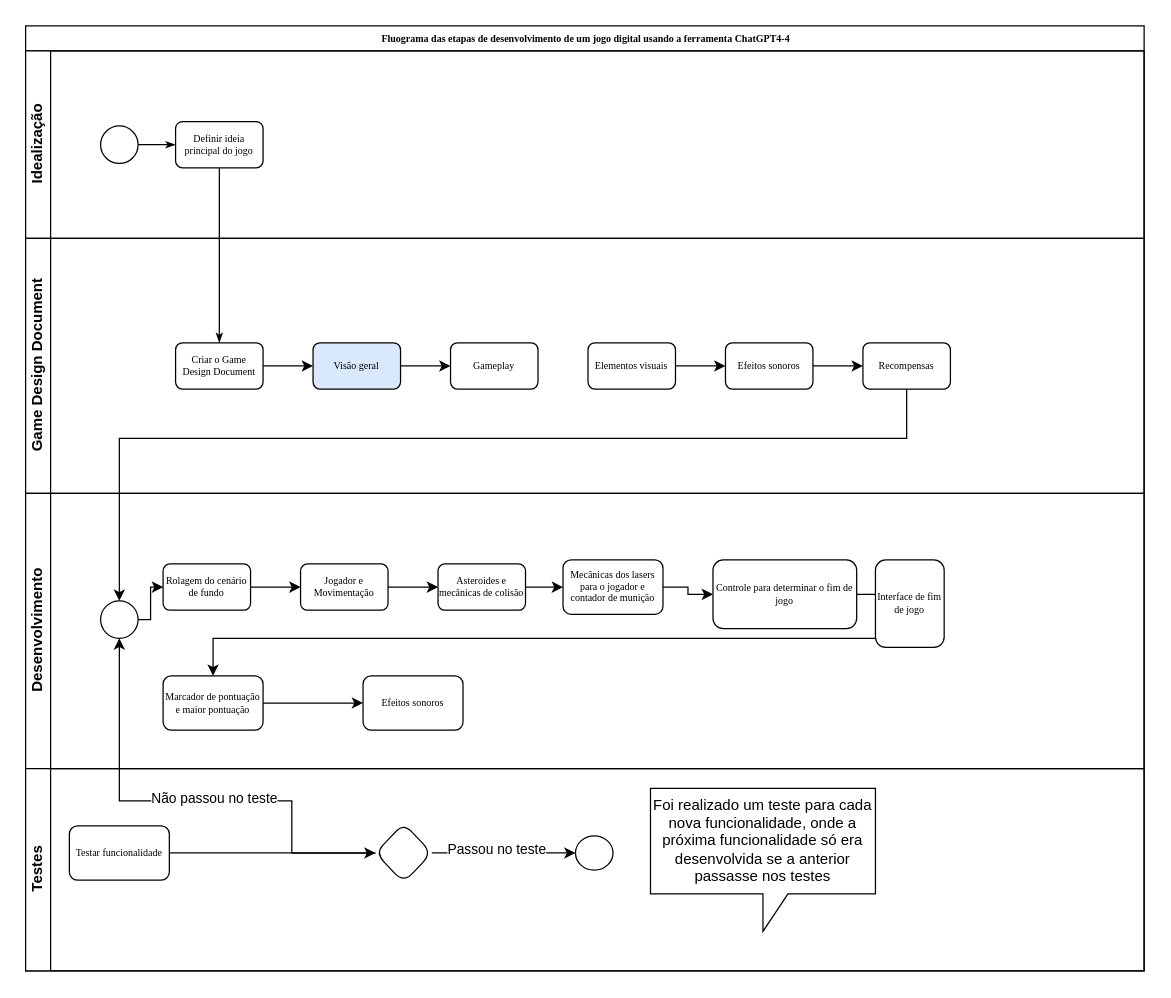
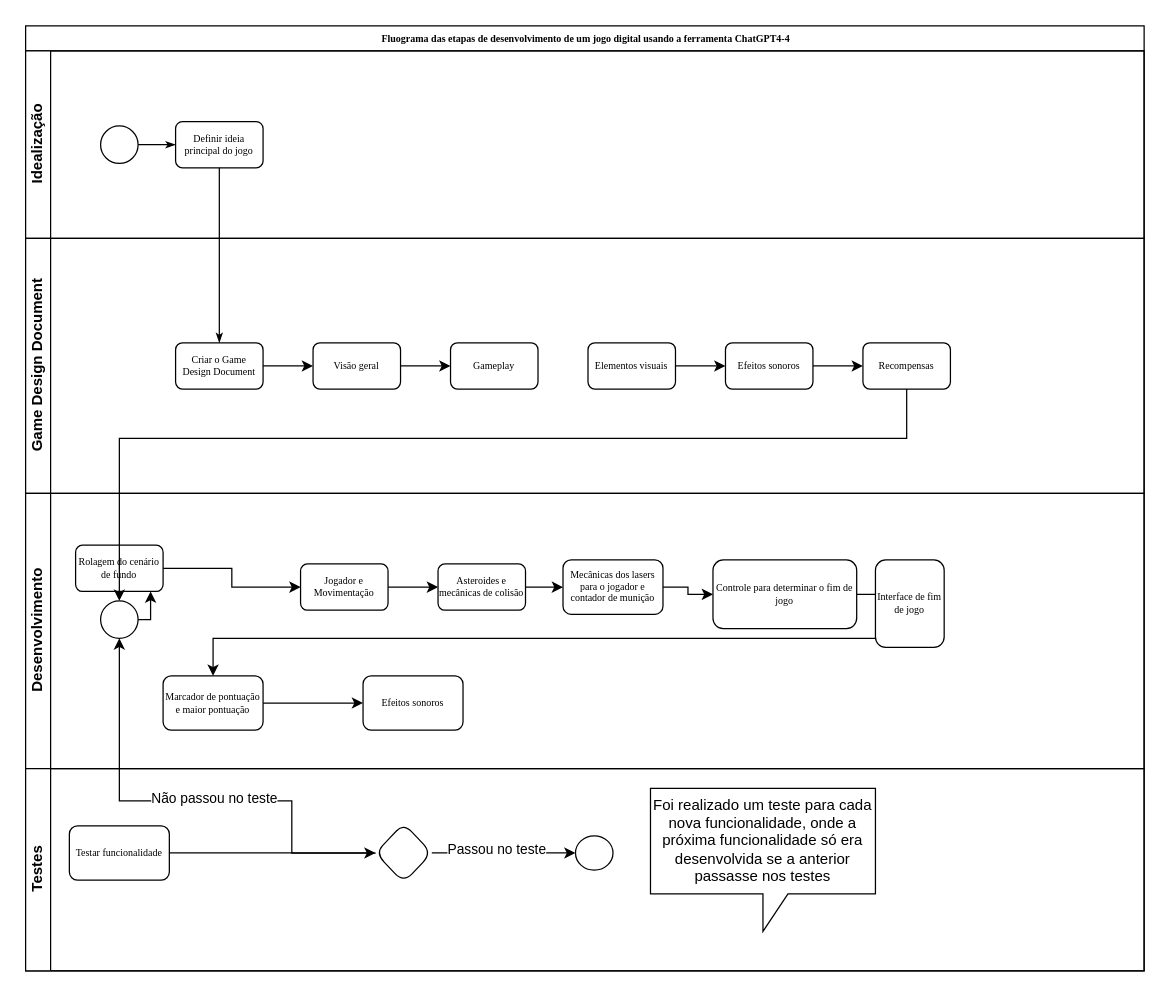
  <mxCell id="0" />
  <mxCell id="1" parent="0" />
  <mxCell id="2" value="Fluograma das etapas de desenvolvimento de um jogo digital usando a ferramenta ChatGPT4-4" style="swimlane;html=1;childLayout=stackLayout;horizontal=1;startSize=20;horizontalStack=0;rounded=0;shadow=0;labelBackgroundColor=none;strokeWidth=1;fontFamily=Verdana;fontSize=8;align=center;" parent="1" vertex="1"><mxGeometry x="20" y="20" width="895" height="756" as="geometry" /></mxCell>
  <mxCell id="3" value="Idealização" style="swimlane;html=1;startSize=20;horizontal=0;" parent="2" vertex="1"><mxGeometry y="20" width="895" height="150" as="geometry" /></mxCell>
  <mxCell id="4" style="edgeStyle=orthogonalEdgeStyle;rounded=0;html=1;labelBackgroundColor=none;startArrow=none;startFill=0;startSize=5;endArrow=classicThin;endFill=1;endSize=5;jettySize=auto;orthogonalLoop=1;strokeWidth=1;fontFamily=Verdana;fontSize=8" parent="3" source="5" target="6" edge="1"><mxGeometry relative="1" as="geometry" /></mxCell>
  <mxCell id="5" value="" style="ellipse;whiteSpace=wrap;html=1;rounded=0;shadow=0;labelBackgroundColor=none;strokeWidth=1;fontFamily=Verdana;fontSize=8;align=center;" parent="3" vertex="1"><mxGeometry x="60" y="60" width="30" height="30" as="geometry" /></mxCell>
  <mxCell id="6" value="Definir ideia principal do jogo" style="rounded=1;whiteSpace=wrap;html=1;shadow=0;labelBackgroundColor=none;strokeWidth=1;fontFamily=Verdana;fontSize=8;align=center;" parent="3" vertex="1"><mxGeometry x="120" y="56.5" width="70" height="37" as="geometry" /></mxCell>
  <mxCell id="7" value="Game Design Document" style="swimlane;html=1;startSize=20;horizontal=0;" parent="2" vertex="1"><mxGeometry y="170" width="895" height="204.0" as="geometry" /></mxCell>
  <mxCell id="8" value="" style="edgeStyle=orthogonalEdgeStyle;rounded=0;orthogonalLoop=1;jettySize=auto;html=1;" edge="1" parent="7" source="9" target="11"><mxGeometry relative="1" as="geometry" /></mxCell>
  <mxCell id="9" value="Criar o Game Design Document" style="rounded=1;whiteSpace=wrap;html=1;shadow=0;labelBackgroundColor=none;strokeWidth=1;fontFamily=Verdana;fontSize=8;align=center;" parent="7" vertex="1"><mxGeometry x="120" y="83.5" width="70" height="37" as="geometry" /></mxCell>
  <mxCell id="10" value="" style="edgeStyle=orthogonalEdgeStyle;rounded=0;orthogonalLoop=1;jettySize=auto;html=1;" edge="1" parent="7" source="11" target="12"><mxGeometry relative="1" as="geometry" /></mxCell>
- <mxCell id="11" value="Visão geral" style="rounded=1;whiteSpace=wrap;html=1;shadow=0;labelBackgroundColor=none;strokeWidth=1;fontFamily=Verdana;fontSize=8;align=center;fillColor=#dae8fc;" vertex="1" parent="7"><mxGeometry x="230" y="83.5" width="70" height="37" as="geometry" /></mxCell>
+ <mxCell id="11" value="Visão geral" style="rounded=1;whiteSpace=wrap;html=1;shadow=0;labelBackgroundColor=none;strokeWidth=1;fontFamily=Verdana;fontSize=8;align=center;" vertex="1" parent="7"><mxGeometry x="230" y="83.5" width="70" height="37" as="geometry" /></mxCell>
  <mxCell id="12" value="Gameplay" style="rounded=1;whiteSpace=wrap;html=1;shadow=0;labelBackgroundColor=none;strokeWidth=1;fontFamily=Verdana;fontSize=8;align=center;" vertex="1" parent="7"><mxGeometry x="340" y="83.5" width="70" height="37" as="geometry" /></mxCell>
  <mxCell id="13" value="" style="edgeStyle=orthogonalEdgeStyle;rounded=0;orthogonalLoop=1;jettySize=auto;html=1;" edge="1" parent="7" source="14" target="16"><mxGeometry relative="1" as="geometry" /></mxCell>
  <mxCell id="14" value="Elementos visuais" style="rounded=1;whiteSpace=wrap;html=1;shadow=0;labelBackgroundColor=none;strokeWidth=1;fontFamily=Verdana;fontSize=8;align=center;" vertex="1" parent="7"><mxGeometry x="450" y="83.5" width="70" height="37" as="geometry" /></mxCell>
  <mxCell id="15" value="" style="edgeStyle=orthogonalEdgeStyle;rounded=0;orthogonalLoop=1;jettySize=auto;html=1;" edge="1" parent="7" source="16" target="17"><mxGeometry relative="1" as="geometry" /></mxCell>
  <mxCell id="16" value="Efeitos sonoros" style="rounded=1;whiteSpace=wrap;html=1;shadow=0;labelBackgroundColor=none;strokeWidth=1;fontFamily=Verdana;fontSize=8;align=center;" vertex="1" parent="7"><mxGeometry x="560" y="83.5" width="70" height="37" as="geometry" /></mxCell>
  <mxCell id="17" value="Recompensas" style="rounded=1;whiteSpace=wrap;html=1;shadow=0;labelBackgroundColor=none;strokeWidth=1;fontFamily=Verdana;fontSize=8;align=center;" vertex="1" parent="7"><mxGeometry x="670" y="83.5" width="70" height="37" as="geometry" /></mxCell>
  <mxCell id="18" value="Desenvolvimento" style="swimlane;html=1;startSize=20;horizontal=0;" parent="2" vertex="1"><mxGeometry y="374.0" width="895" height="220.25" as="geometry" /></mxCell>
  <mxCell id="19" value="" style="edgeStyle=orthogonalEdgeStyle;rounded=0;orthogonalLoop=1;jettySize=auto;html=1;" edge="1" parent="18" source="20" target="22"><mxGeometry relative="1" as="geometry" /></mxCell>
- <mxCell id="20" value="Rolagem do cenário de fundo" style="rounded=1;whiteSpace=wrap;html=1;shadow=0;labelBackgroundColor=none;strokeWidth=1;fontFamily=Verdana;fontSize=8;align=center;" vertex="1" parent="18"><mxGeometry x="110" y="56.5" width="70" height="37" as="geometry" /></mxCell>
+ <mxCell id="20" value="Rolagem do cenário de fundo" style="rounded=1;whiteSpace=wrap;html=1;shadow=0;labelBackgroundColor=none;strokeWidth=1;fontFamily=Verdana;fontSize=8;align=center;" vertex="1" parent="18"><mxGeometry x="40" y="41.5" width="70" height="37" as="geometry" /></mxCell>
  <mxCell id="21" value="" style="edgeStyle=orthogonalEdgeStyle;rounded=0;orthogonalLoop=1;jettySize=auto;html=1;" edge="1" parent="18" source="22" target="24"><mxGeometry relative="1" as="geometry" /></mxCell>
  <mxCell id="22" value="Jogador e Movimentação" style="rounded=1;whiteSpace=wrap;html=1;shadow=0;labelBackgroundColor=none;strokeWidth=1;fontFamily=Verdana;fontSize=8;align=center;" vertex="1" parent="18"><mxGeometry x="220" y="56.5" width="70" height="37" as="geometry" /></mxCell>
  <mxCell id="23" value="" style="edgeStyle=orthogonalEdgeStyle;rounded=0;orthogonalLoop=1;jettySize=auto;html=1;" edge="1" parent="18" source="24" target="26"><mxGeometry relative="1" as="geometry" /></mxCell>
  <mxCell id="24" value="Asteroides e mecânicas de colisão" style="rounded=1;whiteSpace=wrap;html=1;shadow=0;labelBackgroundColor=none;strokeWidth=1;fontFamily=Verdana;fontSize=8;align=center;" vertex="1" parent="18"><mxGeometry x="330" y="56.5" width="70" height="37" as="geometry" /></mxCell>
  <mxCell id="25" value="" style="edgeStyle=orthogonalEdgeStyle;rounded=0;orthogonalLoop=1;jettySize=auto;html=1;" edge="1" parent="18" source="26" target="28"><mxGeometry relative="1" as="geometry" /></mxCell>
  <mxCell id="26" value="Mecânicas dos lasers para o jogador e contador de munição" style="rounded=1;whiteSpace=wrap;html=1;shadow=0;labelBackgroundColor=none;strokeWidth=1;fontFamily=Verdana;fontSize=8;align=center;" vertex="1" parent="18"><mxGeometry x="430" y="53.25" width="80" height="43.5" as="geometry" /></mxCell>
  <mxCell id="27" value="" style="edgeStyle=orthogonalEdgeStyle;rounded=0;orthogonalLoop=1;jettySize=auto;html=1;" edge="1" parent="18" source="28" target="29"><mxGeometry relative="1" as="geometry" /></mxCell>
  <mxCell id="28" value="Controle para determinar o fim de jogo" style="rounded=1;whiteSpace=wrap;html=1;shadow=0;labelBackgroundColor=none;strokeWidth=1;fontFamily=Verdana;fontSize=8;align=center;" vertex="1" parent="18"><mxGeometry x="550" y="53.25" width="115" height="55" as="geometry" /></mxCell>
  <mxCell id="29" value="Interface de fim de jogo" style="rounded=1;whiteSpace=wrap;html=1;shadow=0;labelBackgroundColor=none;strokeWidth=1;fontFamily=Verdana;fontSize=8;align=center;" vertex="1" parent="18"><mxGeometry x="680" y="53.25" width="55" height="70" as="geometry" /></mxCell>
  <mxCell id="30" value="" style="edgeStyle=orthogonalEdgeStyle;rounded=0;orthogonalLoop=1;jettySize=auto;html=1;" edge="1" parent="18" source="31" target="33"><mxGeometry relative="1" as="geometry" /></mxCell>
  <mxCell id="31" value="Marcador de pontuação e maior pontuação" style="rounded=1;whiteSpace=wrap;html=1;shadow=0;labelBackgroundColor=none;strokeWidth=1;fontFamily=Verdana;fontSize=8;align=center;" vertex="1" parent="18"><mxGeometry x="110" y="146.0" width="80" height="43.5" as="geometry" /></mxCell>
  <mxCell id="32" value="" style="edgeStyle=orthogonalEdgeStyle;rounded=0;orthogonalLoop=1;jettySize=auto;html=1;" edge="1" parent="18" source="29" target="31"><mxGeometry relative="1" as="geometry"><Array as="points"><mxPoint x="720" y="116" /><mxPoint x="150" y="116" /></Array></mxGeometry></mxCell>
  <mxCell id="33" value="Efeitos sonoros" style="rounded=1;whiteSpace=wrap;html=1;shadow=0;labelBackgroundColor=none;strokeWidth=1;fontFamily=Verdana;fontSize=8;align=center;" vertex="1" parent="18"><mxGeometry x="270" y="146.0" width="80" height="43.5" as="geometry" /></mxCell>
  <mxCell id="34" style="edgeStyle=orthogonalEdgeStyle;rounded=0;orthogonalLoop=1;jettySize=auto;html=1;" edge="1" parent="18" source="35" target="20"><mxGeometry relative="1" as="geometry"><Array as="points"><mxPoint x="100" y="101" /><mxPoint x="100" y="75" /></Array></mxGeometry></mxCell>
  <mxCell id="35" value="" style="ellipse;whiteSpace=wrap;html=1;rounded=0;shadow=0;labelBackgroundColor=none;strokeWidth=1;fontFamily=Verdana;fontSize=8;align=center;" vertex="1" parent="18"><mxGeometry x="60" y="86.0" width="30" height="30" as="geometry" /></mxCell>
  <mxCell id="36" style="edgeStyle=orthogonalEdgeStyle;rounded=0;html=1;labelBackgroundColor=none;startArrow=none;startFill=0;startSize=5;endArrow=classicThin;endFill=1;endSize=5;jettySize=auto;orthogonalLoop=1;strokeWidth=1;fontFamily=Verdana;fontSize=8" parent="2" source="6" target="9" edge="1"><mxGeometry relative="1" as="geometry" /></mxCell>
  <mxCell id="37" style="edgeStyle=orthogonalEdgeStyle;rounded=0;orthogonalLoop=1;jettySize=auto;html=1;entryX=0.5;entryY=0;entryDx=0;entryDy=0;" edge="1" parent="2" source="17" target="35"><mxGeometry relative="1" as="geometry"><Array as="points"><mxPoint x="705" y="330" /><mxPoint x="75" y="330" /></Array></mxGeometry></mxCell>
  <mxCell id="38" style="edgeStyle=orthogonalEdgeStyle;rounded=0;orthogonalLoop=1;jettySize=auto;html=1;entryX=0.5;entryY=1;entryDx=0;entryDy=0;" edge="1" parent="2" source="47" target="35"><mxGeometry relative="1" as="geometry"><Array as="points"><mxPoint x="213" y="620" /><mxPoint x="75" y="620" /></Array></mxGeometry></mxCell>
  <mxCell id="39" value="Não passou no teste" style="edgeLabel;html=1;align=center;verticalAlign=middle;resizable=0;points=[];" vertex="1" connectable="0" parent="38"><mxGeometry x="-0.546" y="2" relative="1" as="geometry"><mxPoint x="-61" y="-25" as="offset" /></mxGeometry></mxCell>
  <mxCell id="40" value="Testes" style="swimlane;html=1;startSize=20;horizontal=0;" vertex="1" parent="2"><mxGeometry y="594.25" width="895" height="161.75" as="geometry" /></mxCell>
  <mxCell id="41" value="" style="edgeStyle=orthogonalEdgeStyle;rounded=0;orthogonalLoop=1;jettySize=auto;html=1;" edge="1" parent="40" source="42" target="47"><mxGeometry relative="1" as="geometry" /></mxCell>
  <mxCell id="42" value="Testar funcionalidade" style="rounded=1;whiteSpace=wrap;html=1;shadow=0;labelBackgroundColor=none;strokeWidth=1;fontFamily=Verdana;fontSize=8;align=center;" vertex="1" parent="40"><mxGeometry x="35" y="45.75" width="80" height="43.5" as="geometry" /></mxCell>
  <mxCell id="43" value="" style="edgeStyle=orthogonalEdgeStyle;rounded=0;orthogonalLoop=1;jettySize=auto;html=1;" edge="1" parent="40" source="47" target="48"><mxGeometry relative="1" as="geometry" /></mxCell>
  <mxCell id="44" value="&lt;span style=&quot;color: rgba(0, 0, 0, 0); font-family: monospace; font-size: 0px; text-align: start; background-color: rgb(251, 251, 251);&quot;&gt;P%3CmxGraphModel%3E%3Croot%3E%3CmxCell%20id%3D%220%22%2F%3E%3CmxCell%20id%3D%221%22%20parent%3D%220%22%2F%3E%3CmxCell%20id%3D%222%22%20value%3D%22Passou%20no%20teste%22%20style%3D%22edgeLabel%3Bhtml%3D1%3Balign%3Dcenter%3BverticalAlign%3Dmiddle%3Bresizable%3D0%3Bpoints%3D%5B%5D%3B%22%20vertex%3D%221%22%20connectable%3D%220%22%20parent%3D%221%22%3E%3CmxGeometry%20x%3D%22370.333%22%20y%3D%22731.75%22%20as%3D%22geometry%22%2F%3E%3C%2FmxCell%3E%3C%2Froot%3E%3C%2FmxGraphModel%3E&lt;/span&gt;" style="edgeLabel;html=1;align=center;verticalAlign=middle;resizable=0;points=[];" vertex="1" connectable="0" parent="43"><mxGeometry x="-0.249" y="-3" relative="1" as="geometry"><mxPoint as="offset" /></mxGeometry></mxCell>
  <mxCell id="45" value="&lt;div style=&quot;text-align: start;&quot;&gt;&lt;font face=&quot;monospace&quot; color=&quot;rgba(0, 0, 0, 0)&quot;&gt;&lt;span style=&quot;font-size: 0px; background-color: rgb(251, 251, 251);&quot;&gt;Pa&lt;/span&gt;&lt;/font&gt;&lt;/div&gt;" style="edgeLabel;html=1;align=center;verticalAlign=middle;resizable=0;points=[];" vertex="1" connectable="0" parent="43"><mxGeometry x="-0.191" y="2" relative="1" as="geometry"><mxPoint as="offset" /></mxGeometry></mxCell>
  <mxCell id="46" value="Passou no teste" style="edgeLabel;html=1;align=center;verticalAlign=middle;resizable=0;points=[];" vertex="1" connectable="0" parent="43"><mxGeometry x="-0.119" y="3" relative="1" as="geometry"><mxPoint as="offset" /></mxGeometry></mxCell>
  <mxCell id="47" value="" style="rhombus;whiteSpace=wrap;html=1;fontSize=8;fontFamily=Verdana;rounded=1;shadow=0;labelBackgroundColor=none;strokeWidth=1;" vertex="1" parent="40"><mxGeometry x="280" y="43.75" width="45" height="47.5" as="geometry" /></mxCell>
  <mxCell id="48" value="" style="ellipse;whiteSpace=wrap;html=1;fontSize=8;fontFamily=Verdana;rounded=1;shadow=0;labelBackgroundColor=none;strokeWidth=1;" vertex="1" parent="40"><mxGeometry x="440" y="53.75" width="30" height="27.5" as="geometry" /></mxCell>
  <mxCell id="49" value="Foi realizado um teste para cada nova funcionalidade, onde a próxima funcionalidade só era desenvolvida se a anterior passasse nos testes" style="shape=callout;whiteSpace=wrap;html=1;perimeter=calloutPerimeter;" vertex="1" parent="40"><mxGeometry x="500" y="15.75" width="180" height="114.5" as="geometry" /></mxCell>
